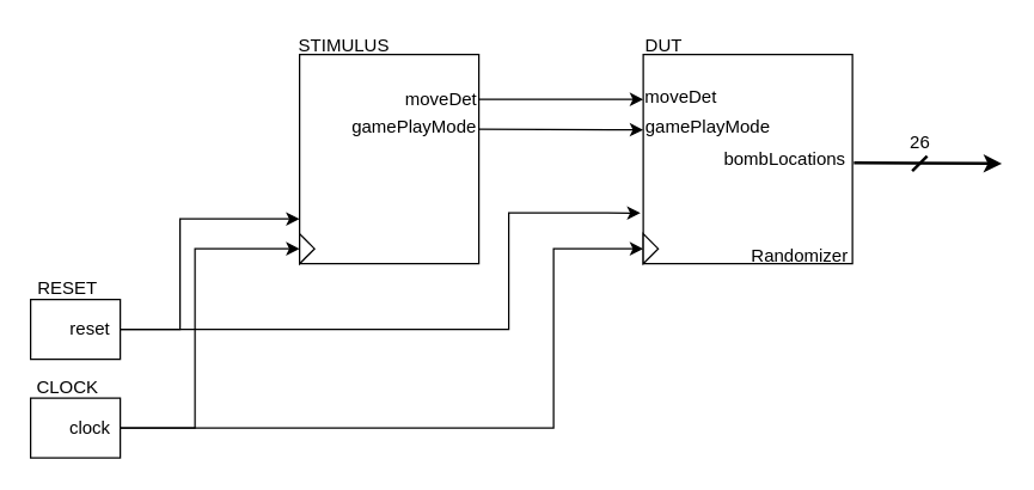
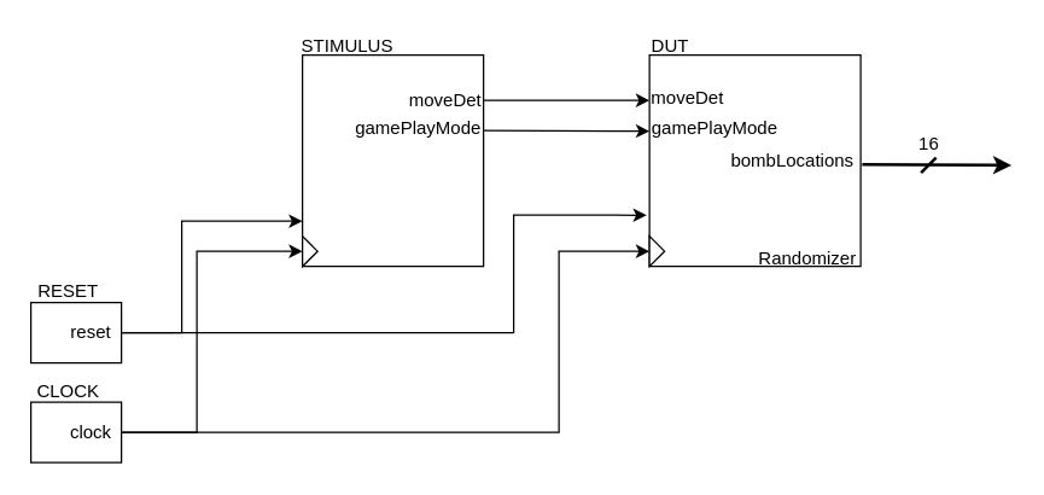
  <mxCell id="0" />
  <mxCell id="1" parent="0" />
  <mxCell id="2" value="" style="externalPins=0;recursiveResize=0;shadow=0;dashed=0;align=center;html=1;strokeWidth=1;shape=mxgraph.rtl.abstract.entity;container=1;collapsible=0;kind=sequential;drawPins=0;left=3;right=2;bottom=0;top=0;" parent="1" vertex="1"><mxGeometry x="430" y="36" width="140" height="140" as="geometry" /></mxCell>
  <mxCell id="3" value="" style="triangle;whiteSpace=wrap;html=1;" parent="2" vertex="1"><mxGeometry y="120" width="10" height="20" as="geometry" /></mxCell>
  <mxCell id="4" value="bombLocations" style="text;html=1;strokeColor=none;fillColor=none;align=center;verticalAlign=middle;whiteSpace=wrap;rounded=0;" parent="2" vertex="1"><mxGeometry x="80" y="65" width="30" height="10" as="geometry" /></mxCell>
  <mxCell id="5" value="DUT" style="text;html=1;strokeColor=none;fillColor=none;align=center;verticalAlign=middle;whiteSpace=wrap;rounded=0;strokeWidth=2;" parent="2" vertex="1"><mxGeometry x="-6" y="-16" width="40" height="20" as="geometry" /></mxCell>
  <mxCell id="6" value="Randomizer" style="text;html=1;strokeColor=none;fillColor=none;align=center;verticalAlign=middle;whiteSpace=wrap;rounded=0;strokeWidth=2;" parent="2" vertex="1"><mxGeometry x="70" y="130" width="70" height="10" as="geometry" /></mxCell>
  <mxCell id="7" value="moveDet" style="text;html=1;strokeColor=none;fillColor=none;align=center;verticalAlign=middle;whiteSpace=wrap;rounded=0;strokeWidth=2;" vertex="1" parent="2"><mxGeometry x="10" y="22" width="31" height="14" as="geometry" /></mxCell>
  <mxCell id="8" value="gamePlayMode" style="text;html=1;strokeColor=none;fillColor=none;align=center;verticalAlign=middle;whiteSpace=wrap;rounded=0;strokeWidth=2;" vertex="1" parent="2"><mxGeometry x="34" y="43" width="19" height="11" as="geometry" /></mxCell>
  <mxCell id="9" style="edgeStyle=none;html=1;exitX=0;exitY=0;exitDx=120;exitDy=50;exitPerimeter=0;entryX=0;entryY=0.36;entryDx=0;entryDy=0;entryPerimeter=0;strokeWidth=1;" edge="1" parent="1" source="10" target="2"><mxGeometry relative="1" as="geometry" /></mxCell>
  <mxCell id="10" value="" style="externalPins=0;recursiveResize=0;shadow=0;dashed=0;align=center;html=1;strokeWidth=1;shape=mxgraph.rtl.abstract.entity;container=1;collapsible=0;kind=sequential;drawPins=0;left=3;right=2;bottom=0;top=0;" parent="1" vertex="1"><mxGeometry x="200" y="36" width="120" height="140" as="geometry" /></mxCell>
  <mxCell id="11" value="" style="triangle;whiteSpace=wrap;html=1;" parent="10" vertex="1"><mxGeometry y="120" width="10" height="20" as="geometry" /></mxCell>
  <mxCell id="12" value="moveDet" style="text;html=1;strokeColor=none;fillColor=none;align=center;verticalAlign=middle;whiteSpace=wrap;rounded=0;strokeWidth=2;" parent="10" vertex="1"><mxGeometry x="80" y="26" width="30" height="8" as="geometry" /></mxCell>
  <mxCell id="13" value="gamePlayMode" style="text;html=1;strokeColor=none;fillColor=none;align=center;verticalAlign=middle;whiteSpace=wrap;rounded=0;strokeWidth=2;" vertex="1" parent="10"><mxGeometry x="62" y="43" width="30" height="11" as="geometry" /></mxCell>
  <mxCell id="14" style="edgeStyle=none;rounded=0;html=1;exitX=0;exitY=0;exitDx=60;exitDy=20;exitPerimeter=0;entryX=0;entryY=0.786;entryDx=0;entryDy=0;entryPerimeter=0;" parent="1" source="16" target="10" edge="1"><mxGeometry relative="1" as="geometry"><Array as="points"><mxPoint x="120" y="220" /><mxPoint x="120" y="146" /></Array></mxGeometry></mxCell>
  <mxCell id="15" style="edgeStyle=none;rounded=0;html=1;exitX=0;exitY=0;exitDx=60;exitDy=20;exitPerimeter=0;entryX=-0.013;entryY=0.758;entryDx=0;entryDy=0;entryPerimeter=0;" parent="1" source="16" target="2" edge="1"><mxGeometry relative="1" as="geometry"><Array as="points"><mxPoint x="340" y="220" /><mxPoint x="340" y="142" /></Array></mxGeometry></mxCell>
  <mxCell id="16" value="" style="externalPins=0;recursiveResize=0;shadow=0;dashed=0;align=center;html=1;strokeWidth=1;shape=mxgraph.rtl.abstract.entity;container=1;collapsible=0;kind=sequential;drawPins=0;left=3;right=2;bottom=0;top=0;" parent="1" vertex="1"><mxGeometry x="20" y="200" width="60" height="40" as="geometry" /></mxCell>
  <mxCell id="17" value="reset" style="text;html=1;strokeColor=none;fillColor=none;align=center;verticalAlign=middle;whiteSpace=wrap;rounded=0;" parent="16" vertex="1"><mxGeometry x="20" y="15" width="40" height="10" as="geometry" /></mxCell>
  <mxCell id="18" style="edgeStyle=none;html=1;exitX=0;exitY=0;exitDx=60;exitDy=20;exitPerimeter=0;entryX=0;entryY=0.5;entryDx=0;entryDy=0;rounded=0;" parent="1" source="20" target="11" edge="1"><mxGeometry relative="1" as="geometry"><Array as="points"><mxPoint x="130" y="286" /><mxPoint x="130" y="166" /></Array></mxGeometry></mxCell>
  <mxCell id="19" style="edgeStyle=none;html=1;exitX=0;exitY=0;exitDx=60;exitDy=20;exitPerimeter=0;entryX=0;entryY=0.5;entryDx=0;entryDy=0;rounded=0;" parent="1" source="20" target="3" edge="1"><mxGeometry relative="1" as="geometry"><Array as="points"><mxPoint x="370" y="286" /><mxPoint x="370" y="166" /></Array></mxGeometry></mxCell>
  <mxCell id="20" value="" style="externalPins=0;recursiveResize=0;shadow=0;dashed=0;align=center;html=1;strokeWidth=1;shape=mxgraph.rtl.abstract.entity;container=1;collapsible=0;kind=sequential;drawPins=0;left=3;right=2;bottom=0;top=0;" parent="1" vertex="1"><mxGeometry x="20" y="266" width="60" height="40" as="geometry" /></mxCell>
  <mxCell id="21" value="clock" style="text;html=1;strokeColor=none;fillColor=none;align=center;verticalAlign=middle;whiteSpace=wrap;rounded=0;" parent="20" vertex="1"><mxGeometry x="20" y="15" width="40" height="10" as="geometry" /></mxCell>
  <mxCell id="22" value="" style="endArrow=classic;html=1;entryX=0;entryY=0.5;entryDx=0;entryDy=0;strokeWidth=1;" parent="1" edge="1"><mxGeometry width="50" height="50" relative="1" as="geometry"><mxPoint x="320" y="66" as="sourcePoint" /><mxPoint x="430" y="66" as="targetPoint" /></mxGeometry></mxCell>
  <mxCell id="23" value="CLOCK" style="text;html=1;strokeColor=none;fillColor=none;align=center;verticalAlign=middle;whiteSpace=wrap;rounded=0;" parent="1" vertex="1"><mxGeometry x="20" y="244" width="50" height="30" as="geometry" /></mxCell>
  <mxCell id="24" value="RESET" style="text;html=1;strokeColor=none;fillColor=none;align=center;verticalAlign=middle;whiteSpace=wrap;rounded=0;" parent="1" vertex="1"><mxGeometry x="20" y="183" width="50" height="20" as="geometry" /></mxCell>
  <mxCell id="25" value="" style="endArrow=classic;html=1;rounded=0;exitX=1.007;exitY=0.518;exitDx=0;exitDy=0;strokeWidth=2;exitPerimeter=0;" parent="1" source="2" edge="1"><mxGeometry width="50" height="50" relative="1" as="geometry"><mxPoint x="590" y="126" as="sourcePoint" /><mxPoint x="670" y="109" as="targetPoint" /></mxGeometry></mxCell>
- <mxCell id="26" value="26" style="verticalLabelPosition=top;shadow=0;dashed=0;align=center;html=1;verticalAlign=bottom;shape=mxgraph.electrical.transmission.bus_width;pointerEvents=1;strokeWidth=2;labelPosition=center;" parent="1" vertex="1"><mxGeometry x="610" y="104" width="10" height="10" as="geometry" /></mxCell>
+ <mxCell id="26" value="16" style="verticalLabelPosition=top;shadow=0;dashed=0;align=center;html=1;verticalAlign=bottom;shape=mxgraph.electrical.transmission.bus_width;pointerEvents=1;strokeWidth=2;labelPosition=center;" parent="1" vertex="1"><mxGeometry x="610" y="104" width="10" height="10" as="geometry" /></mxCell>
  <mxCell id="27" value="STIMULUS" style="text;html=1;strokeColor=none;fillColor=none;align=center;verticalAlign=middle;whiteSpace=wrap;rounded=0;strokeWidth=2;" parent="1" vertex="1"><mxGeometry x="200" y="25" width="60" height="10" as="geometry" /></mxCell>
